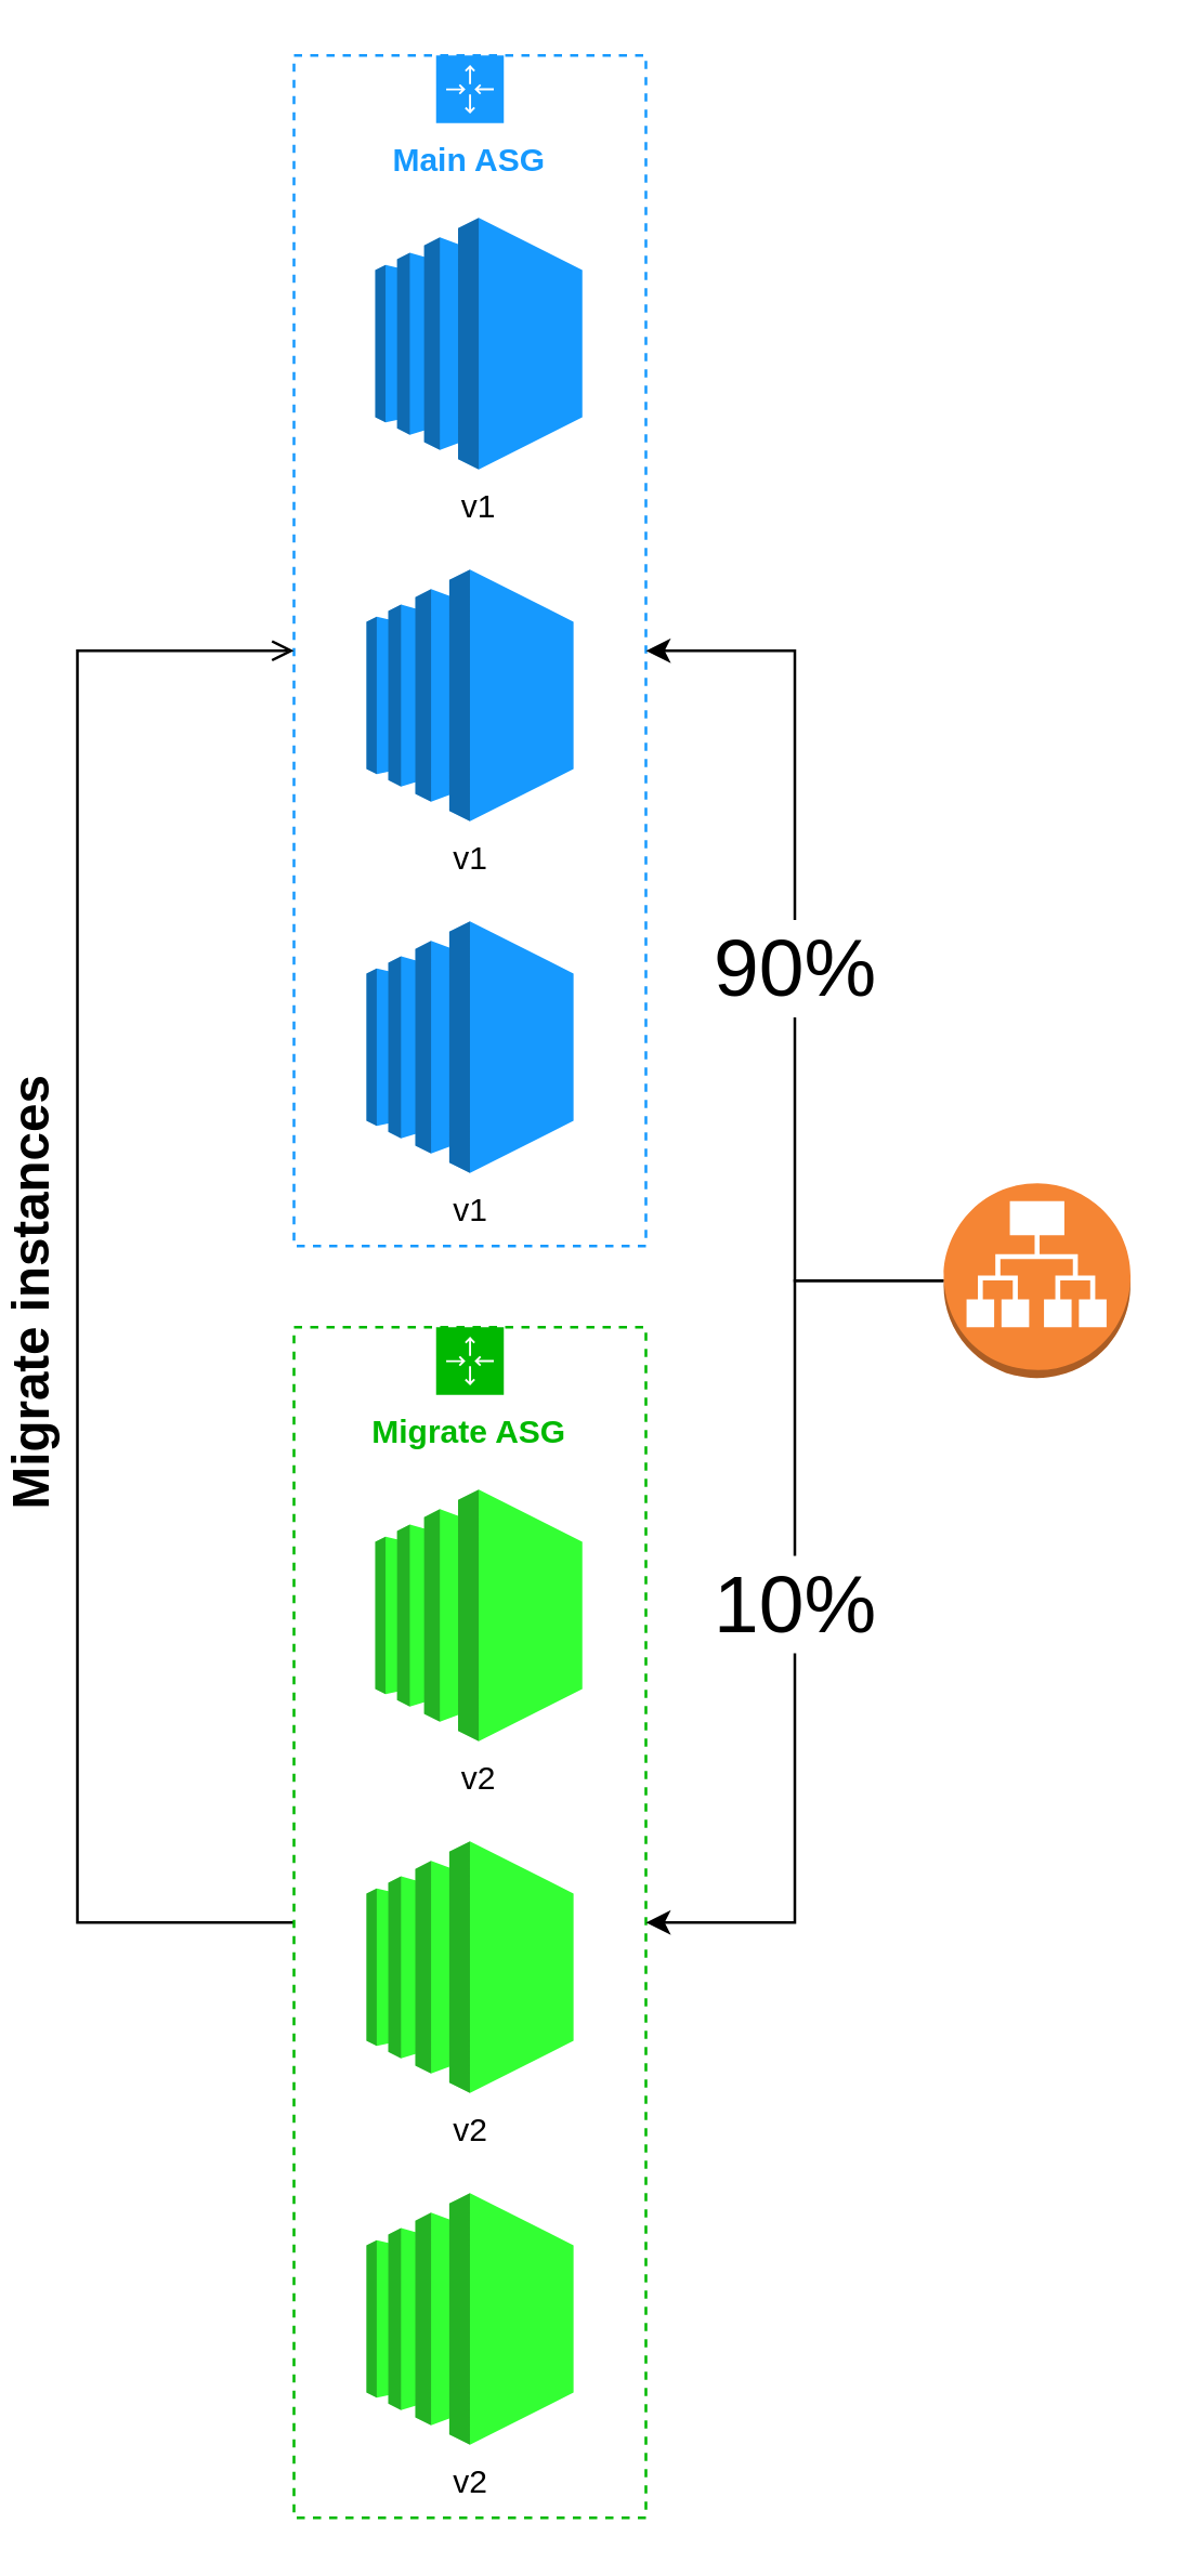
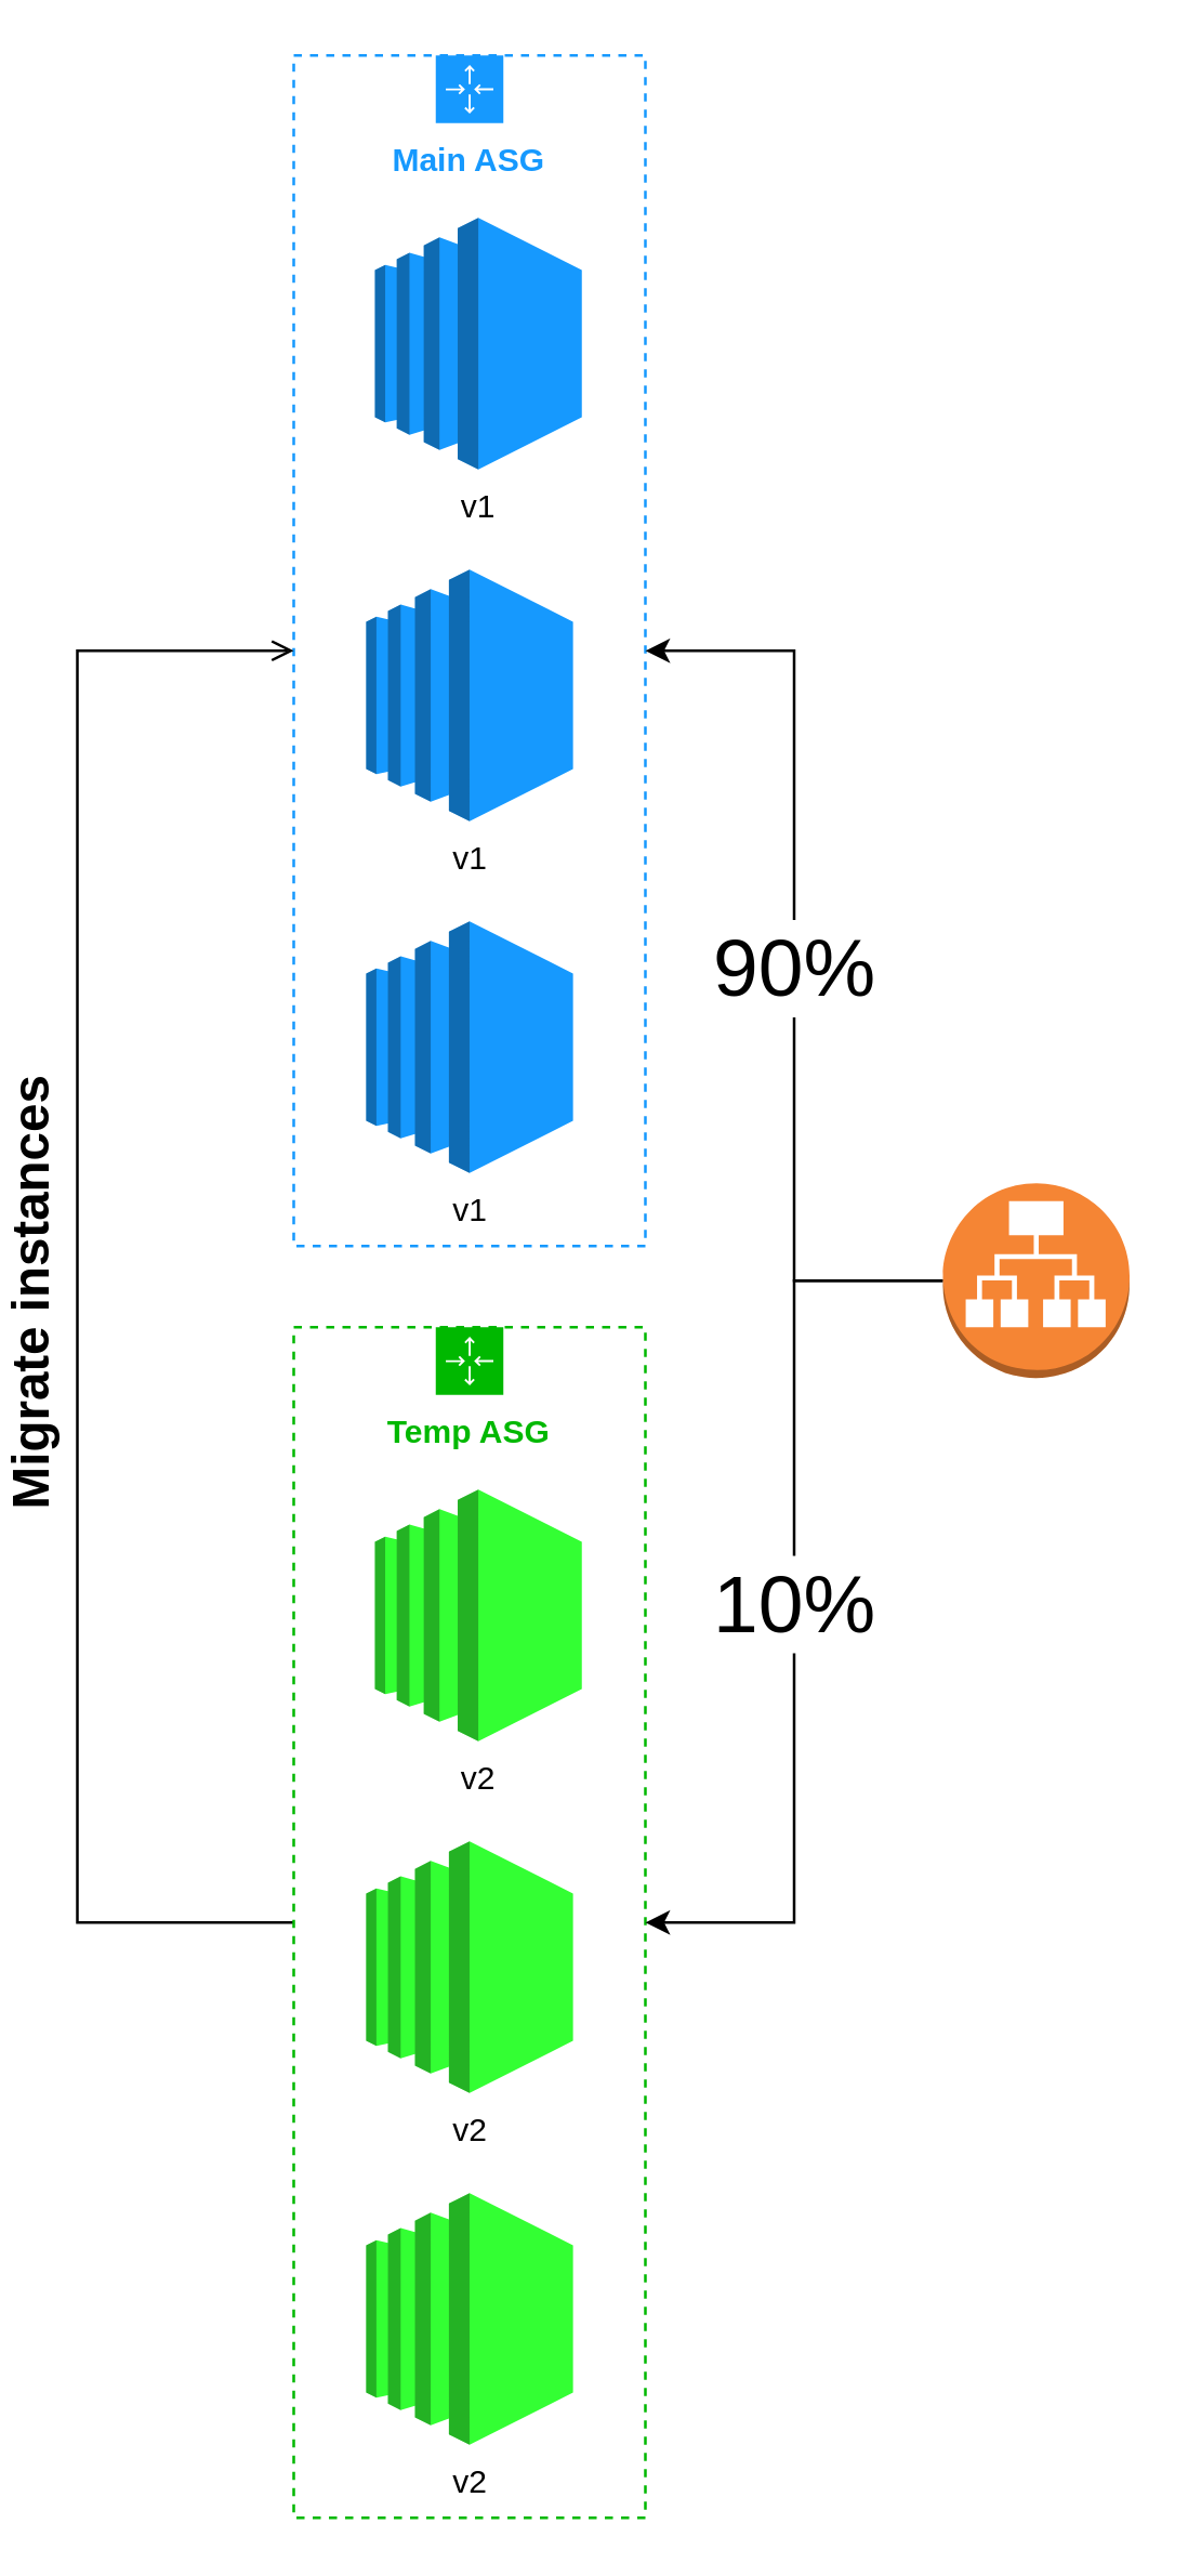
  <mxCell id="0" />
  <mxCell id="1" parent="0" />
  <mxCell id="2" value="Main ASG" style="points=[[0,0],[0.25,0],[0.5,0],[0.75,0],[1,0],[1,0.25],[1,0.5],[1,0.75],[1,1],[0.75,1],[0.5,1],[0.25,1],[0,1],[0,0.75],[0,0.5],[0,0.25]];outlineConnect=0;gradientColor=none;html=1;whiteSpace=wrap;fontSize=12;fontStyle=1;container=1;pointerEvents=0;collapsible=0;recursiveResize=0;shape=mxgraph.aws4.groupCenter;grIcon=mxgraph.aws4.group_auto_scaling_group;grStroke=1;strokeColor=#1699fe;fillColor=none;verticalAlign=top;align=center;fontColor=#1699fe;dashed=1;spacingTop=25;" vertex="1" parent="1"><mxGeometry x="100" y="20" width="130" height="440" as="geometry" /></mxCell>
  <mxCell id="3" value="v1" style="outlineConnect=0;dashed=0;verticalLabelPosition=bottom;verticalAlign=top;align=center;html=1;shape=mxgraph.aws3.ec2;fillColor=#1699fe;gradientColor=none;" vertex="1" parent="2"><mxGeometry x="30" y="60" width="76.5" height="93" as="geometry" /></mxCell>
  <mxCell id="4" value="v1" style="outlineConnect=0;dashed=0;verticalLabelPosition=bottom;verticalAlign=top;align=center;html=1;shape=mxgraph.aws3.ec2;fillColor=#1699fe;gradientColor=none;" vertex="1" parent="2"><mxGeometry x="26.75" y="190" width="76.5" height="93" as="geometry" /></mxCell>
  <mxCell id="5" value="v1" style="outlineConnect=0;dashed=0;verticalLabelPosition=bottom;verticalAlign=top;align=center;html=1;shape=mxgraph.aws3.ec2;fillColor=#1699fe;gradientColor=none;" vertex="1" parent="2"><mxGeometry x="26.75" y="320" width="76.5" height="93" as="geometry" /></mxCell>
  <mxCell id="6" style="edgeStyle=orthogonalEdgeStyle;rounded=0;orthogonalLoop=1;jettySize=auto;html=1;entryX=0;entryY=0.5;entryDx=0;entryDy=0;endArrow=open;" edge="1" parent="1" source="8" target="2"><mxGeometry relative="1" as="geometry"><Array as="points"><mxPoint x="20" y="710" /><mxPoint x="20" y="240" /></Array></mxGeometry></mxCell>
  <mxCell id="7" value="Migrate instances" style="edgeLabel;html=1;align=center;verticalAlign=middle;resizable=0;points=[];fontStyle=1;fontSize=19;rotation=-90;" vertex="1" connectable="0" parent="6"><mxGeometry x="-0.06" y="-4" relative="1" as="geometry"><mxPoint x="-21" y="-15" as="offset" /></mxGeometry></mxCell>
- <mxCell id="8" value="Migrate ASG" style="points=[[0,0],[0.25,0],[0.5,0],[0.75,0],[1,0],[1,0.25],[1,0.5],[1,0.75],[1,1],[0.75,1],[0.5,1],[0.25,1],[0,1],[0,0.75],[0,0.5],[0,0.25]];outlineConnect=0;gradientColor=none;html=1;whiteSpace=wrap;fontSize=12;fontStyle=1;container=1;pointerEvents=0;collapsible=0;recursiveResize=0;shape=mxgraph.aws4.groupCenter;grIcon=mxgraph.aws4.group_auto_scaling_group;grStroke=1;strokeColor=#00b800;fillColor=none;verticalAlign=top;align=center;fontColor=#00b800;dashed=1;spacingTop=25;" vertex="1" parent="1"><mxGeometry x="100" y="490" width="130" height="440" as="geometry" /></mxCell>
+ <mxCell id="8" value="Temp ASG" style="points=[[0,0],[0.25,0],[0.5,0],[0.75,0],[1,0],[1,0.25],[1,0.5],[1,0.75],[1,1],[0.75,1],[0.5,1],[0.25,1],[0,1],[0,0.75],[0,0.5],[0,0.25]];outlineConnect=0;gradientColor=none;html=1;whiteSpace=wrap;fontSize=12;fontStyle=1;container=1;pointerEvents=0;collapsible=0;recursiveResize=0;shape=mxgraph.aws4.groupCenter;grIcon=mxgraph.aws4.group_auto_scaling_group;grStroke=1;strokeColor=#00b800;fillColor=none;verticalAlign=top;align=center;fontColor=#00b800;dashed=1;spacingTop=25;" vertex="1" parent="1"><mxGeometry x="100" y="490" width="130" height="440" as="geometry" /></mxCell>
  <mxCell id="9" value="v2" style="outlineConnect=0;dashed=0;verticalLabelPosition=bottom;verticalAlign=top;align=center;html=1;shape=mxgraph.aws3.ec2;fillColor=#33ff33;gradientColor=none;" vertex="1" parent="8"><mxGeometry x="30" y="60" width="76.5" height="93" as="geometry" /></mxCell>
  <mxCell id="10" value="v2" style="outlineConnect=0;dashed=0;verticalLabelPosition=bottom;verticalAlign=top;align=center;html=1;shape=mxgraph.aws3.ec2;fillColor=#33ff33;gradientColor=none;" vertex="1" parent="8"><mxGeometry x="26.75" y="190" width="76.5" height="93" as="geometry" /></mxCell>
  <mxCell id="11" value="v2" style="outlineConnect=0;dashed=0;verticalLabelPosition=bottom;verticalAlign=top;align=center;html=1;shape=mxgraph.aws3.ec2;fillColor=#33ff33;gradientColor=none;" vertex="1" parent="8"><mxGeometry x="26.75" y="320" width="76.5" height="93" as="geometry" /></mxCell>
  <mxCell id="12" value="90%" style="edgeStyle=orthogonalEdgeStyle;rounded=0;orthogonalLoop=1;jettySize=auto;html=1;fontSize=30;exitX=0;exitY=0.5;exitDx=0;exitDy=0;exitPerimeter=0;" edge="1" parent="1" source="14" target="2"><mxGeometry relative="1" as="geometry" /></mxCell>
  <mxCell id="13" value="10%" style="edgeStyle=orthogonalEdgeStyle;rounded=0;orthogonalLoop=1;jettySize=auto;html=1;fontSize=30;exitX=0;exitY=0.5;exitDx=0;exitDy=0;exitPerimeter=0;" edge="1" parent="1" source="14" target="8"><mxGeometry relative="1" as="geometry" /></mxCell>
  <mxCell id="14" value="" style="outlineConnect=0;dashed=0;verticalLabelPosition=bottom;verticalAlign=top;align=center;html=1;shape=mxgraph.aws3.application_load_balancer;fillColor=#F58534;gradientColor=none;" vertex="1" parent="1"><mxGeometry x="340" y="436.75" width="69" height="72" as="geometry" /></mxCell>
